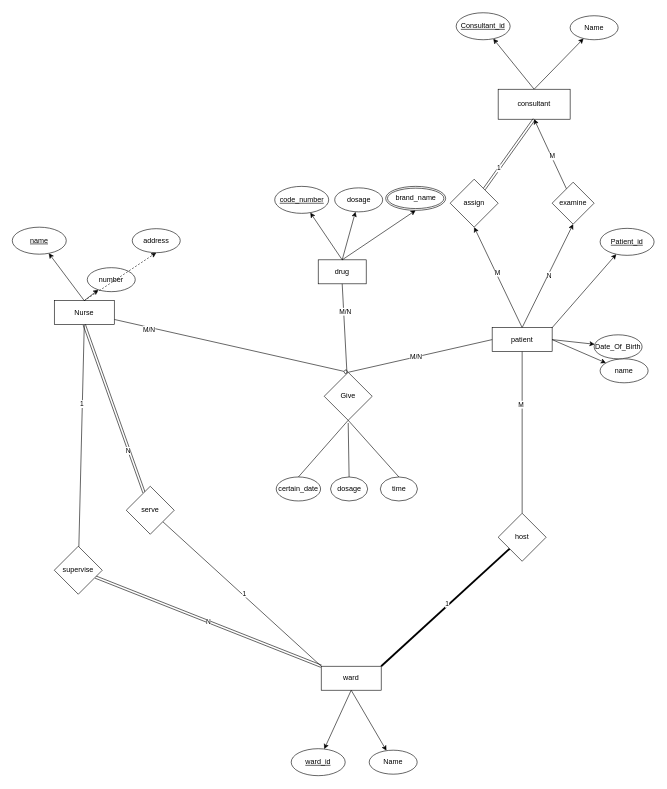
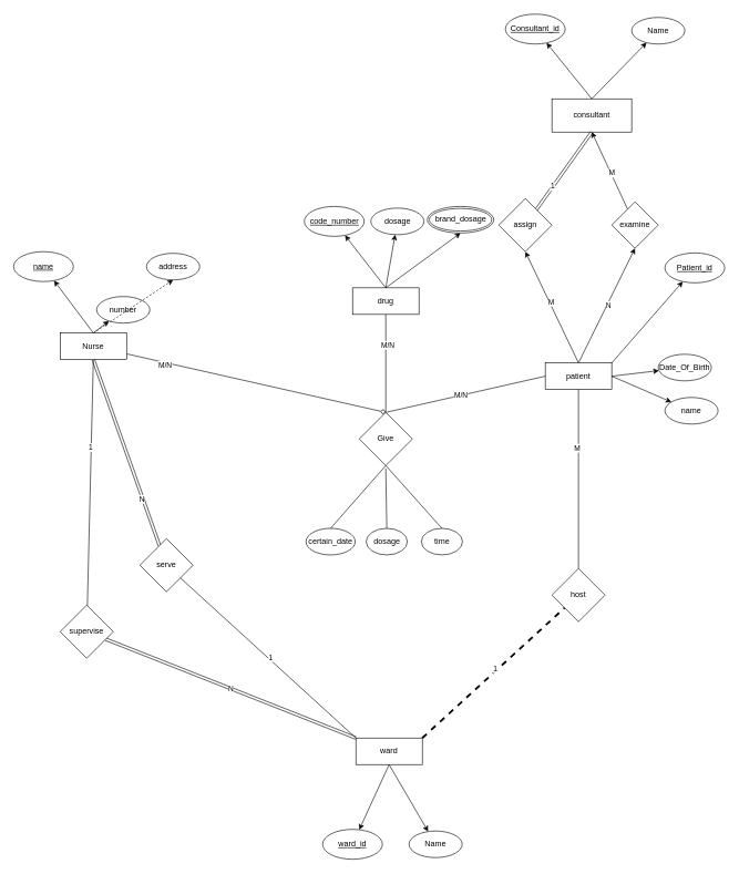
  <mxCell id="0" />
  <mxCell id="1" parent="0" />
  <mxCell id="2" value="" style="rounded=0;orthogonalLoop=1;jettySize=auto;html=1;exitX=0.5;exitY=1;exitDx=0;exitDy=0;" parent="1" source="7" target="8" edge="1"><mxGeometry relative="1" as="geometry" /></mxCell>
- <mxCell id="3" value="" style="rounded=0;orthogonalLoop=1;jettySize=auto;html=1;fontStyle=1;strokeWidth=3;endArrow=none;endFill=0;exitX=1;exitY=0;exitDx=0;exitDy=0;" parent="1" source="7" target="24" edge="1"><mxGeometry relative="1" as="geometry" /></mxCell>
+ <mxCell id="3" value="" style="rounded=0;orthogonalLoop=1;jettySize=auto;html=1;fontStyle=1;strokeWidth=3;endArrow=none;endFill=0;exitX=1;exitY=0;exitDx=0;exitDy=0;dashed=1;" parent="1" source="7" target="24" edge="1"><mxGeometry relative="1" as="geometry" /></mxCell>
  <mxCell id="4" value="1" style="edgeLabel;html=1;align=center;verticalAlign=middle;resizable=0;points=[];" parent="3" vertex="1" connectable="0"><mxGeometry x="0.038" y="3" relative="1" as="geometry"><mxPoint as="offset" /></mxGeometry></mxCell>
  <mxCell id="5" value="" style="rounded=0;orthogonalLoop=1;jettySize=auto;html=1;endArrow=none;endFill=0;exitX=0;exitY=0;exitDx=0;exitDy=0;" edge="1" parent="1" source="7" target="69"><mxGeometry relative="1" as="geometry" /></mxCell>
  <mxCell id="6" value="1" style="edgeLabel;html=1;align=center;verticalAlign=middle;resizable=0;points=[];" vertex="1" connectable="0" parent="5"><mxGeometry x="-0.011" y="-3" relative="1" as="geometry"><mxPoint as="offset" /></mxGeometry></mxCell>
  <mxCell id="7" value="ward" style="rounded=0;whiteSpace=wrap;html=1;" parent="1" vertex="1"><mxGeometry x="535" y="1110" width="100" height="40" as="geometry" /></mxCell>
  <mxCell id="8" value="&lt;u&gt;ward_id&lt;/u&gt;" style="ellipse;whiteSpace=wrap;html=1;" parent="1" vertex="1"><mxGeometry x="485" y="1247.5" width="90" height="45" as="geometry" /></mxCell>
  <mxCell id="9" value="" style="rounded=0;orthogonalLoop=1;jettySize=auto;html=1;exitX=0.5;exitY=1;exitDx=0;exitDy=0;" parent="1" source="7" target="10" edge="1"><mxGeometry relative="1" as="geometry"><mxPoint x="548" y="1178" as="sourcePoint" /><mxPoint x="615" y="1250" as="targetPoint" /></mxGeometry></mxCell>
  <mxCell id="10" value="Name" style="ellipse;whiteSpace=wrap;html=1;" parent="1" vertex="1"><mxGeometry x="615" y="1250" width="80" height="40" as="geometry" /></mxCell>
  <mxCell id="11" value="" style="rounded=0;orthogonalLoop=1;jettySize=auto;html=1;" parent="1" target="17" edge="1"><mxGeometry relative="1" as="geometry"><mxPoint x="890" y="580" as="sourcePoint" /></mxGeometry></mxCell>
  <mxCell id="12" value="" style="rounded=0;orthogonalLoop=1;jettySize=auto;html=1;entryX=0.5;entryY=1;entryDx=0;entryDy=0;exitX=0.5;exitY=0;exitDx=0;exitDy=0;" parent="1" source="16" target="32" edge="1"><mxGeometry relative="1" as="geometry" /></mxCell>
  <mxCell id="13" value="M" style="edgeLabel;html=1;align=center;verticalAlign=middle;resizable=0;points=[];" parent="12" vertex="1" connectable="0"><mxGeometry x="0.092" y="-2" relative="1" as="geometry"><mxPoint as="offset" /></mxGeometry></mxCell>
  <mxCell id="14" style="rounded=0;orthogonalLoop=1;jettySize=auto;html=1;entryX=0.5;entryY=1;entryDx=0;entryDy=0;exitX=0.5;exitY=0;exitDx=0;exitDy=0;" parent="1" source="16" target="35" edge="1"><mxGeometry relative="1" as="geometry"><mxPoint x="900" y="467.5" as="targetPoint" /></mxGeometry></mxCell>
  <mxCell id="15" value="N" style="edgeLabel;html=1;align=center;verticalAlign=middle;resizable=0;points=[];" parent="14" vertex="1" connectable="0"><mxGeometry x="0.018" y="-1" relative="1" as="geometry"><mxPoint as="offset" /></mxGeometry></mxCell>
  <mxCell id="16" value="patient" style="rounded=0;whiteSpace=wrap;html=1;" parent="1" vertex="1"><mxGeometry x="820" y="545.5" width="100" height="40" as="geometry" /></mxCell>
  <mxCell id="17" value="Patient_id" style="ellipse;whiteSpace=wrap;html=1;fontStyle=4" parent="1" vertex="1"><mxGeometry x="1000" y="380" width="90" height="45" as="geometry" /></mxCell>
  <mxCell id="18" value="" style="rounded=0;orthogonalLoop=1;jettySize=auto;html=1;exitX=1;exitY=0.5;exitDx=0;exitDy=0;" parent="1" source="16" target="19" edge="1"><mxGeometry relative="1" as="geometry"><mxPoint x="783" y="623" as="sourcePoint" /><mxPoint x="850" y="695" as="targetPoint" /></mxGeometry></mxCell>
  <mxCell id="19" value="name" style="ellipse;whiteSpace=wrap;html=1;" parent="1" vertex="1"><mxGeometry x="1000" y="597.5" width="80" height="40" as="geometry" /></mxCell>
- <mxCell id="20" value="Date_Of_Birth" style="ellipse;whiteSpace=wrap;html=1;" parent="1" vertex="1"><mxGeometry x="990" y="557.5" width="80" height="40" as="geometry" /></mxCell>
+ <mxCell id="20" value="Date_Of_Birth" style="ellipse;whiteSpace=wrap;html=1;" parent="1" vertex="1"><mxGeometry x="990" y="532.5" width="80" height="40" as="geometry" /></mxCell>
  <mxCell id="21" value="" style="rounded=0;orthogonalLoop=1;jettySize=auto;html=1;exitX=1;exitY=0.5;exitDx=0;exitDy=0;" parent="1" source="16" target="20" edge="1"><mxGeometry relative="1" as="geometry"><mxPoint x="900" y="615" as="sourcePoint" /><mxPoint x="940" y="694.5" as="targetPoint" /></mxGeometry></mxCell>
  <mxCell id="22" value="" style="edgeStyle=orthogonalEdgeStyle;rounded=0;orthogonalLoop=1;jettySize=auto;html=1;endArrow=none;endFill=0;" parent="1" source="24" target="16" edge="1"><mxGeometry relative="1" as="geometry" /></mxCell>
  <mxCell id="23" value="M" style="edgeLabel;html=1;align=center;verticalAlign=middle;resizable=0;points=[];" parent="22" vertex="1" connectable="0"><mxGeometry x="0.351" y="3" relative="1" as="geometry"><mxPoint as="offset" /></mxGeometry></mxCell>
  <mxCell id="24" value="host" style="rhombus;whiteSpace=wrap;html=1;" parent="1" vertex="1"><mxGeometry x="830" y="855" width="80" height="80" as="geometry" /></mxCell>
  <mxCell id="25" value="" style="rounded=0;orthogonalLoop=1;jettySize=auto;html=1;exitX=0.5;exitY=0;exitDx=0;exitDy=0;" parent="1" source="28" target="29" edge="1"><mxGeometry relative="1" as="geometry" /></mxCell>
  <mxCell id="26" value="" style="rounded=0;orthogonalLoop=1;jettySize=auto;html=1;exitX=0.5;exitY=0;exitDx=0;exitDy=0;" parent="1" source="28" target="27" edge="1"><mxGeometry relative="1" as="geometry"><mxPoint x="823" y="-46.44" as="sourcePoint" /><mxPoint x="890" y="25.56" as="targetPoint" /></mxGeometry></mxCell>
  <mxCell id="27" value="Name" style="ellipse;whiteSpace=wrap;html=1;" parent="1" vertex="1"><mxGeometry x="950" y="25.56" width="80" height="40" as="geometry" /></mxCell>
  <mxCell id="28" value="consultant" style="rounded=0;whiteSpace=wrap;html=1;" parent="1" vertex="1"><mxGeometry x="830" y="148.06" width="120" height="50" as="geometry" /></mxCell>
  <mxCell id="29" value="Consultant_id" style="ellipse;whiteSpace=wrap;html=1;fontStyle=4" parent="1" vertex="1"><mxGeometry x="760" y="20.56" width="90" height="45" as="geometry" /></mxCell>
  <mxCell id="30" value="" style="rounded=0;orthogonalLoop=1;jettySize=auto;html=1;strokeWidth=1;entryX=0.5;entryY=1;entryDx=0;entryDy=0;shape=link;" parent="1" source="32" target="28" edge="1"><mxGeometry relative="1" as="geometry" /></mxCell>
  <mxCell id="31" value="1" style="edgeLabel;html=1;align=center;verticalAlign=middle;resizable=0;points=[];" parent="30" vertex="1" connectable="0"><mxGeometry x="-0.404" y="1" relative="1" as="geometry"><mxPoint as="offset" /></mxGeometry></mxCell>
  <mxCell id="32" value="assign" style="rhombus;whiteSpace=wrap;html=1;" parent="1" vertex="1"><mxGeometry x="750" y="298.06" width="80" height="80" as="geometry" /></mxCell>
  <mxCell id="33" style="rounded=0;orthogonalLoop=1;jettySize=auto;html=1;entryX=0.5;entryY=1;entryDx=0;entryDy=0;" parent="1" source="35" target="28" edge="1"><mxGeometry relative="1" as="geometry"><mxPoint x="900" y="218.06" as="targetPoint" /></mxGeometry></mxCell>
  <mxCell id="34" value="M" style="edgeLabel;html=1;align=center;verticalAlign=middle;resizable=0;points=[];" parent="33" vertex="1" connectable="0"><mxGeometry x="-0.065" y="-1" relative="1" as="geometry"><mxPoint as="offset" /></mxGeometry></mxCell>
  <mxCell id="35" value="examine" style="rhombus;whiteSpace=wrap;html=1;" parent="1" vertex="1"><mxGeometry x="920" y="303.06" width="70" height="70" as="geometry" /></mxCell>
  <mxCell id="36" value="number" style="ellipse;whiteSpace=wrap;html=1;" parent="1" vertex="1"><mxGeometry x="145" y="445.56" width="80" height="40" as="geometry" /></mxCell>
  <mxCell id="37" value="name" style="ellipse;whiteSpace=wrap;html=1;fontStyle=4" parent="1" vertex="1"><mxGeometry x="20" y="378.06" width="90" height="45" as="geometry" /></mxCell>
  <mxCell id="38" value="" style="rounded=0;orthogonalLoop=1;jettySize=auto;html=1;strokeWidth=1;endArrow=none;endFill=0;exitX=0.5;exitY=1;exitDx=0;exitDy=0;" parent="1" source="42" target="48" edge="1"><mxGeometry relative="1" as="geometry" /></mxCell>
  <mxCell id="39" value="1" style="edgeLabel;html=1;align=center;verticalAlign=middle;resizable=0;points=[];" parent="38" vertex="1" connectable="0"><mxGeometry x="-0.289" y="-1" relative="1" as="geometry"><mxPoint as="offset" /></mxGeometry></mxCell>
  <mxCell id="40" style="rounded=0;orthogonalLoop=1;jettySize=auto;html=1;entryX=0.5;entryY=0;entryDx=0;entryDy=0;endArrow=diamond;endFill=0;" parent="1" source="42" target="63" edge="1"><mxGeometry relative="1" as="geometry"><mxPoint x="530" y="565.5" as="targetPoint" /></mxGeometry></mxCell>
  <mxCell id="41" value="M/N" style="edgeLabel;html=1;align=center;verticalAlign=middle;resizable=0;points=[];" parent="40" vertex="1" connectable="0"><mxGeometry x="-0.702" y="-4" relative="1" as="geometry"><mxPoint as="offset" /></mxGeometry></mxCell>
  <mxCell id="42" value="Nurse" style="rounded=0;whiteSpace=wrap;html=1;" parent="1" vertex="1"><mxGeometry x="90" y="500.56" width="100" height="40" as="geometry" /></mxCell>
  <mxCell id="43" value="" style="rounded=0;orthogonalLoop=1;jettySize=auto;html=1;exitX=0.5;exitY=0;exitDx=0;exitDy=0;" parent="1" source="42" target="36" edge="1"><mxGeometry relative="1" as="geometry"><mxPoint x="83" y="311.06" as="sourcePoint" /><mxPoint x="150" y="383.06" as="targetPoint" /></mxGeometry></mxCell>
  <mxCell id="44" value="" style="rounded=0;orthogonalLoop=1;jettySize=auto;html=1;exitX=0.5;exitY=0;exitDx=0;exitDy=0;" parent="1" source="42" target="37" edge="1"><mxGeometry relative="1" as="geometry" /></mxCell>
  <mxCell id="45" value="" style="rounded=0;orthogonalLoop=1;jettySize=auto;html=1;entryX=0.5;entryY=1;entryDx=0;entryDy=0;exitX=0.5;exitY=0;exitDx=0;exitDy=0;dashed=1;" parent="1" source="42" target="46" edge="1"><mxGeometry relative="1" as="geometry"><mxPoint x="150" y="505.56" as="sourcePoint" /><mxPoint x="230" y="415.56" as="targetPoint" /></mxGeometry></mxCell>
  <mxCell id="46" value="address" style="ellipse;whiteSpace=wrap;html=1;" parent="1" vertex="1"><mxGeometry x="220" y="380.56" width="80" height="40" as="geometry" /></mxCell>
  <mxCell id="47" value="N" style="rounded=0;orthogonalLoop=1;jettySize=auto;html=1;endArrow=none;endFill=0;entryX=0;entryY=0;entryDx=0;entryDy=0;shape=link;" parent="1" source="48" target="7" edge="1"><mxGeometry relative="1" as="geometry"><mxPoint x="500" y="973" as="targetPoint" /></mxGeometry></mxCell>
  <mxCell id="48" value="supervise" style="rhombus;whiteSpace=wrap;html=1;rounded=0;" parent="1" vertex="1"><mxGeometry x="90" y="910" width="80" height="80" as="geometry" /></mxCell>
  <mxCell id="49" value="dosage" style="ellipse;whiteSpace=wrap;html=1;" parent="1" vertex="1"><mxGeometry x="557.5" y="312.5" width="80" height="40" as="geometry" /></mxCell>
- <mxCell id="50" value="drug" style="rounded=0;whiteSpace=wrap;html=1;" parent="1" vertex="1"><mxGeometry x="530" y="432.5" width="80" height="40" as="geometry" /></mxCell>
+ <mxCell id="50" value="drug" style="rounded=0;whiteSpace=wrap;html=1;" parent="1" vertex="1"><mxGeometry x="530" y="432.5" width="100" height="40" as="geometry" /></mxCell>
  <mxCell id="51" value="" style="rounded=0;orthogonalLoop=1;jettySize=auto;html=1;exitX=0.5;exitY=0;exitDx=0;exitDy=0;" parent="1" source="50" target="49" edge="1"><mxGeometry relative="1" as="geometry"><mxPoint x="520.5" y="243" as="sourcePoint" /><mxPoint x="587.5" y="315" as="targetPoint" /></mxGeometry></mxCell>
  <mxCell id="52" value="" style="rounded=0;orthogonalLoop=1;jettySize=auto;html=1;exitX=0.5;exitY=0;exitDx=0;exitDy=0;" parent="1" source="50" target="54" edge="1"><mxGeometry relative="1" as="geometry" /></mxCell>
  <mxCell id="53" value="" style="rounded=0;orthogonalLoop=1;jettySize=auto;html=1;entryX=0.5;entryY=1;entryDx=0;entryDy=0;exitX=0.5;exitY=0;exitDx=0;exitDy=0;" parent="1" source="50" target="55" edge="1"><mxGeometry relative="1" as="geometry"><mxPoint x="587.5" y="437.5" as="sourcePoint" /><mxPoint x="697.5" y="352.5" as="targetPoint" /></mxGeometry></mxCell>
  <mxCell id="54" value="code_number" style="ellipse;whiteSpace=wrap;html=1;fontStyle=4" parent="1" vertex="1"><mxGeometry x="457.5" y="310" width="90" height="45" as="geometry" /></mxCell>
- <mxCell id="55" value="brand_name" style="ellipse;shape=doubleEllipse;margin=3;whiteSpace=wrap;html=1;align=center;" parent="1" vertex="1"><mxGeometry x="642.5" y="310" width="100" height="40" as="geometry" /></mxCell>
+ <mxCell id="55" value="brand_dosage" style="ellipse;shape=doubleEllipse;margin=3;whiteSpace=wrap;html=1;align=center;" parent="1" vertex="1"><mxGeometry x="642.5" y="310" width="100" height="40" as="geometry" /></mxCell>
  <mxCell id="56" style="rounded=0;orthogonalLoop=1;jettySize=auto;html=1;entryX=0;entryY=0.5;entryDx=0;entryDy=0;endArrow=none;endFill=0;exitX=0.5;exitY=0;exitDx=0;exitDy=0;" parent="1" source="63" target="16" edge="1"><mxGeometry relative="1" as="geometry" /></mxCell>
  <mxCell id="57" value="M/N" style="edgeLabel;html=1;align=center;verticalAlign=middle;resizable=0;points=[];" parent="56" vertex="1" connectable="0"><mxGeometry x="-0.056" y="1" relative="1" as="geometry"><mxPoint as="offset" /></mxGeometry></mxCell>
  <mxCell id="58" style="rounded=0;orthogonalLoop=1;jettySize=auto;html=1;entryX=0.5;entryY=1;entryDx=0;entryDy=0;endArrow=none;endFill=0;" parent="1" source="63" target="50" edge="1"><mxGeometry relative="1" as="geometry" /></mxCell>
  <mxCell id="59" value="M/N" style="edgeLabel;html=1;align=center;verticalAlign=middle;resizable=0;points=[];" parent="58" vertex="1" connectable="0"><mxGeometry x="0.383" y="-2" relative="1" as="geometry"><mxPoint as="offset" /></mxGeometry></mxCell>
  <mxCell id="60" style="rounded=0;orthogonalLoop=1;jettySize=auto;html=1;entryX=0.5;entryY=0;entryDx=0;entryDy=0;exitX=0.5;exitY=1;exitDx=0;exitDy=0;endArrow=none;endFill=0;" parent="1" source="63" target="64" edge="1"><mxGeometry relative="1" as="geometry"><mxPoint x="550" y="744.5" as="targetPoint" /></mxGeometry></mxCell>
  <mxCell id="61" style="rounded=0;orthogonalLoop=1;jettySize=auto;html=1;entryX=0.5;entryY=0;entryDx=0;entryDy=0;exitX=0.5;exitY=1;exitDx=0;exitDy=0;endArrow=none;endFill=0;" parent="1" source="63" target="66" edge="1"><mxGeometry relative="1" as="geometry"><mxPoint x="670" y="774.5" as="targetPoint" /><mxPoint x="580" y="704.5" as="sourcePoint" /></mxGeometry></mxCell>
  <mxCell id="62" style="rounded=0;orthogonalLoop=1;jettySize=auto;html=1;entryX=0.5;entryY=0;entryDx=0;entryDy=0;endArrow=none;endFill=0;" parent="1" target="65" edge="1"><mxGeometry relative="1" as="geometry"><mxPoint x="580" y="754.5" as="targetPoint" /><mxPoint x="580" y="704.5" as="sourcePoint" /></mxGeometry></mxCell>
  <mxCell id="63" value="Give" style="rhombus;whiteSpace=wrap;html=1;" parent="1" vertex="1"><mxGeometry x="540" y="620" width="80" height="80" as="geometry" /></mxCell>
  <mxCell id="64" value="certain_date" style="ellipse;whiteSpace=wrap;html=1;" parent="1" vertex="1"><mxGeometry x="460" y="794.5" width="74" height="40" as="geometry" /></mxCell>
  <mxCell id="65" value="dosage" style="ellipse;whiteSpace=wrap;html=1;" parent="1" vertex="1"><mxGeometry x="550.5" y="794.5" width="62" height="40" as="geometry" /></mxCell>
  <mxCell id="66" value="time" style="ellipse;whiteSpace=wrap;html=1;" parent="1" vertex="1"><mxGeometry x="633.5" y="794.5" width="62" height="40" as="geometry" /></mxCell>
  <mxCell id="67" style="rounded=0;orthogonalLoop=1;jettySize=auto;html=1;entryX=0.5;entryY=1;entryDx=0;entryDy=0;shape=link;" edge="1" parent="1" source="69" target="42"><mxGeometry relative="1" as="geometry" /></mxCell>
  <mxCell id="68" value="N" style="edgeLabel;html=1;align=center;verticalAlign=middle;resizable=0;points=[];" vertex="1" connectable="0" parent="67"><mxGeometry x="-0.495" y="2" relative="1" as="geometry"><mxPoint as="offset" /></mxGeometry></mxCell>
  <mxCell id="69" value="serve" style="rhombus;whiteSpace=wrap;html=1;rounded=0;" vertex="1" parent="1"><mxGeometry x="210" y="810" width="80" height="80" as="geometry" /></mxCell>
